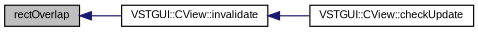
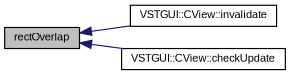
  digraph {
    rankdir=LR
    node [color=black fontname=Arial fontsize=9 shape=record]
    edge [color=midnightblue dir=back fontname=Arial fontsize=9 labelfontname=Arial labelfontsize=9 style=solid]
    n1 [fillcolor=grey75 fontcolor=black height=0.2 label=rectOverlap style=filled width=0.4]
    n2 [height=0.2 label="VSTGUI::CView::invalidate" width=0.4]
    n3 [height=0.2 label="VSTGUI::CView::checkUpdate" width=0.4]
    n1 -> n2
-   n2 -> n3
+   n1 -> n3
  }
